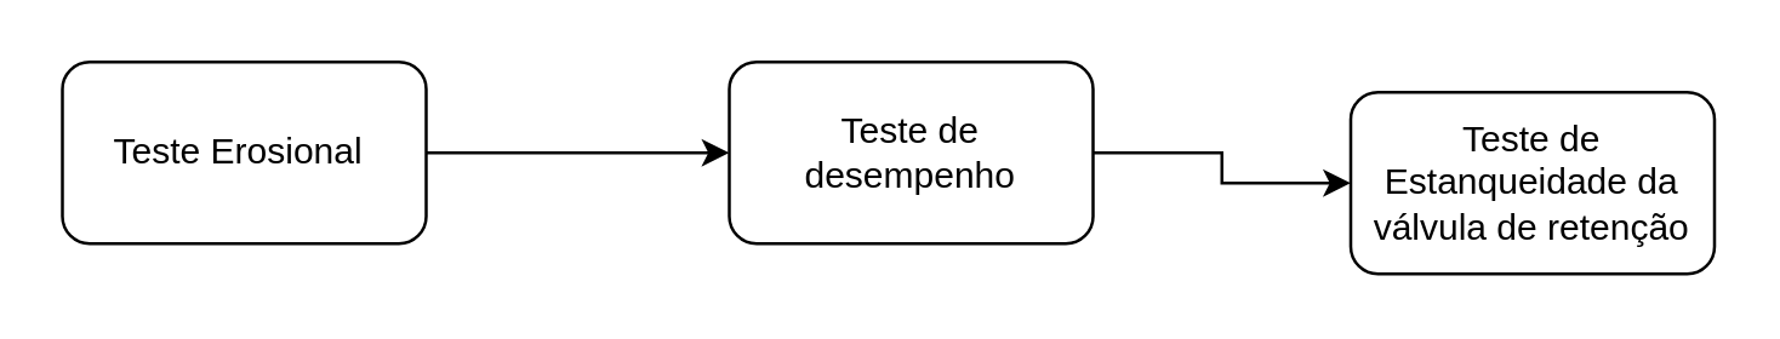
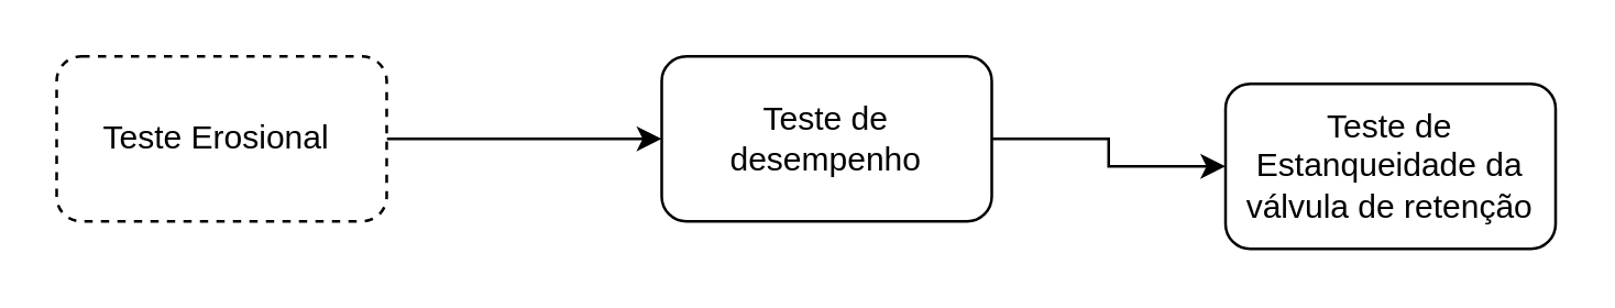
  <mxCell id="0" />
  <mxCell id="1" parent="0" />
  <mxCell id="2" style="edgeStyle=orthogonalEdgeStyle;rounded=0;orthogonalLoop=1;jettySize=auto;html=1;entryX=0;entryY=0.5;entryDx=0;entryDy=0;" edge="1" parent="1" source="3" target="5"><mxGeometry relative="1" as="geometry" /></mxCell>
- <mxCell id="3" value="Teste Erosional&amp;nbsp;" style="rounded=1;whiteSpace=wrap;html=1;" vertex="1" parent="1"><mxGeometry x="20" y="20" width="120" height="60" as="geometry" /></mxCell>
+ <mxCell id="3" value="Teste Erosional&amp;nbsp;" style="rounded=1;whiteSpace=wrap;html=1;dashed=1;" vertex="1" parent="1"><mxGeometry x="20" y="20" width="120" height="60" as="geometry" /></mxCell>
  <mxCell id="4" style="edgeStyle=orthogonalEdgeStyle;rounded=0;orthogonalLoop=1;jettySize=auto;html=1;entryX=0;entryY=0.5;entryDx=0;entryDy=0;" edge="1" parent="1" source="5" target="6"><mxGeometry relative="1" as="geometry" /></mxCell>
  <mxCell id="5" value="Teste de desempenho" style="rounded=1;whiteSpace=wrap;html=1;" vertex="1" parent="1"><mxGeometry x="240" y="20" width="120" height="60" as="geometry" /></mxCell>
  <mxCell id="6" value="Teste de Estanqueidade da válvula de retenção" style="rounded=1;whiteSpace=wrap;html=1;" vertex="1" parent="1"><mxGeometry x="445" y="30" width="120" height="60" as="geometry" /></mxCell>
